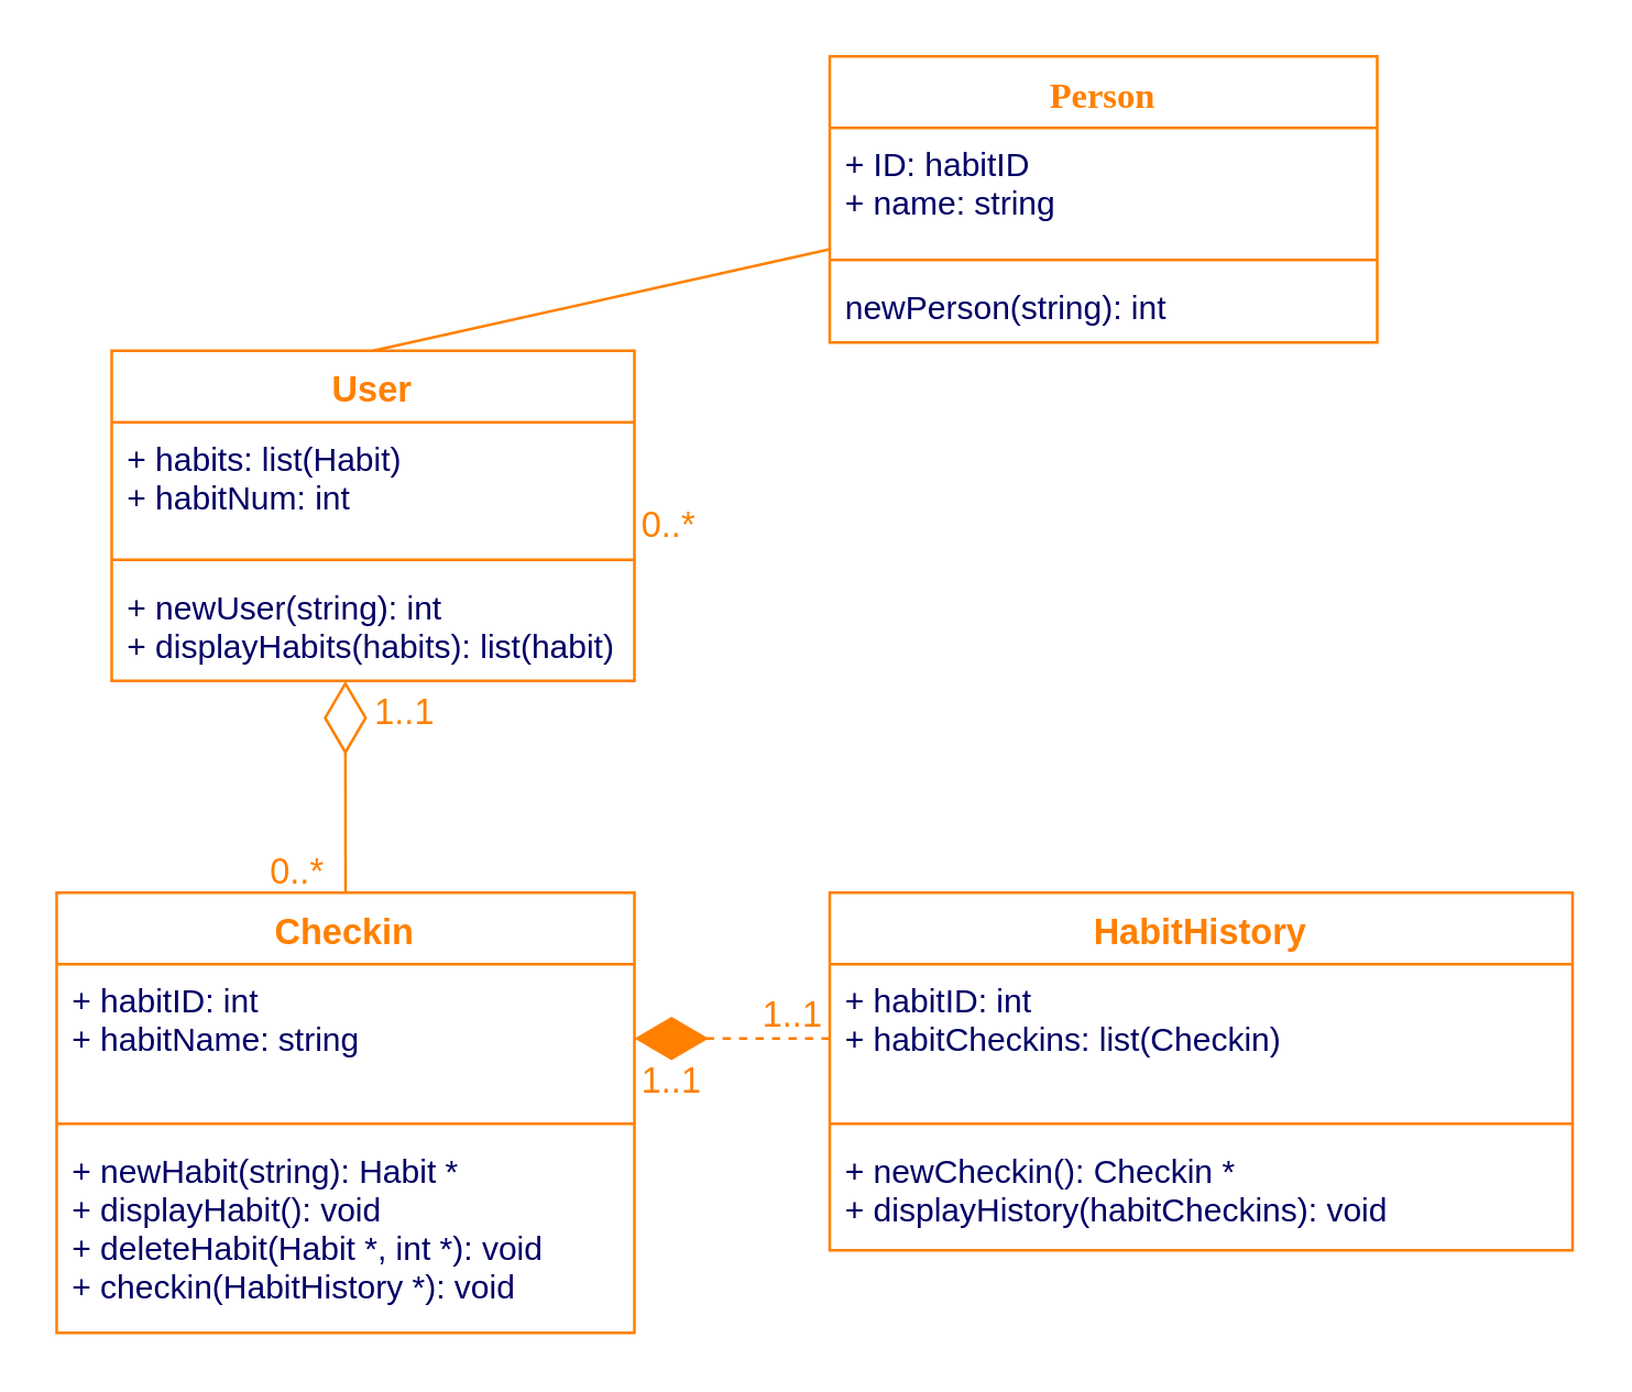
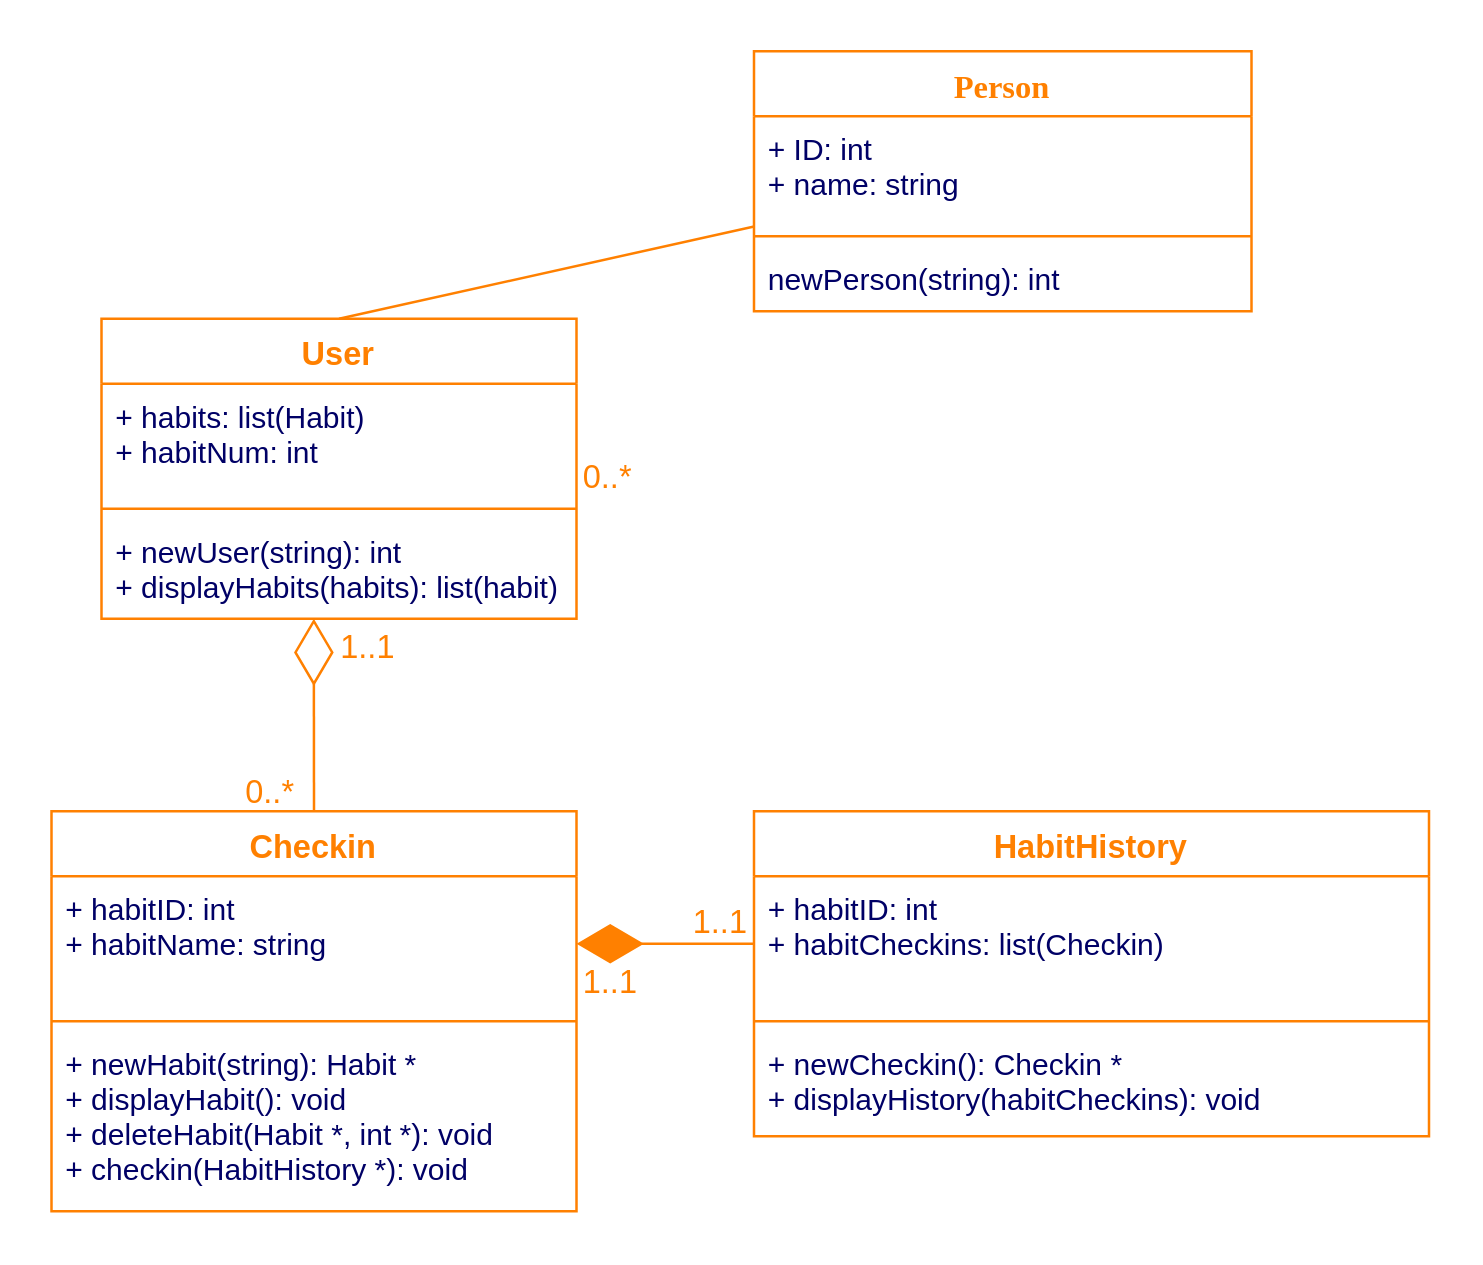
  <mxCell id="0" />
  <mxCell id="1" parent="0" />
  <mxCell id="2" value="Checkin" style="swimlane;fontStyle=1;align=center;verticalAlign=top;childLayout=stackLayout;horizontal=1;startSize=26;horizontalStack=0;resizeParent=1;resizeParentMax=0;resizeLast=0;collapsible=1;marginBottom=0;swimlaneFillColor=#ffffff;strokeColor=#FF8000;strokeWidth=1;fillColor=none;fontSize=13;fontColor=#FF8000;" parent="1" vertex="1"><mxGeometry x="20" y="324" width="210" height="160" as="geometry"><mxRectangle x="10" y="120" width="60" height="26" as="alternateBounds" /></mxGeometry></mxCell>
  <mxCell id="3" value="+ habitID: int&#10;+ habitName: string" style="text;strokeColor=none;fillColor=none;align=left;verticalAlign=top;spacingLeft=4;spacingRight=4;overflow=hidden;rotatable=0;points=[[0,0.5],[1,0.5]];portConstraint=eastwest;fontColor=#000066;" parent="2" vertex="1"><mxGeometry y="26" width="210" height="54" as="geometry" /></mxCell>
  <mxCell id="4" value="" style="line;strokeWidth=1;fillColor=none;align=left;verticalAlign=middle;spacingTop=-1;spacingLeft=3;spacingRight=3;rotatable=0;labelPosition=right;points=[];portConstraint=eastwest;fontColor=#000066;strokeColor=#FF8000;" parent="2" vertex="1"><mxGeometry y="80" width="210" height="8" as="geometry" /></mxCell>
  <mxCell id="5" value="+ newHabit(string): Habit *&#10;+ displayHabit(): void&#10;+ deleteHabit(Habit *, int *): void&#10;+ checkin(HabitHistory *): void" style="text;strokeColor=none;fillColor=none;align=left;verticalAlign=top;spacingLeft=4;spacingRight=4;overflow=hidden;rotatable=0;points=[[0,0.5],[1,0.5]];portConstraint=eastwest;fontColor=#000066;" parent="2" vertex="1"><mxGeometry y="88" width="210" height="72" as="geometry" /></mxCell>
  <mxCell id="6" value="" style="endArrow=diamondThin;endFill=0;endSize=24;html=1;strokeColor=#FF8000;fontSize=13;fontColor=#000066;exitX=0.5;exitY=0;entryX=0.447;entryY=1;entryPerimeter=0;" parent="1" source="2" target="19" edge="1"><mxGeometry width="160" relative="1" as="geometry"><mxPoint x="40" y="506" as="sourcePoint" /><mxPoint x="124" y="256" as="targetPoint" /></mxGeometry></mxCell>
- <mxCell id="7" value="" style="endArrow=diamondThin;endFill=1;endSize=24;html=1;strokeColor=#FF8000;fontSize=13;fontColor=#000066;exitX=0;exitY=0.5;dashed=1;" parent="1" source="13" target="3" edge="1"><mxGeometry width="160" relative="1" as="geometry"><mxPoint x="246" y="364" as="sourcePoint" /><mxPoint x="190" y="365" as="targetPoint" /></mxGeometry></mxCell>
+ <mxCell id="7" value="" style="endArrow=diamondThin;endFill=1;endSize=24;html=1;strokeColor=#FF8000;fontSize=13;fontColor=#000066;exitX=0;exitY=0.5;" parent="1" source="13" target="3" edge="1"><mxGeometry width="160" relative="1" as="geometry"><mxPoint x="246" y="364" as="sourcePoint" /><mxPoint x="190" y="365" as="targetPoint" /></mxGeometry></mxCell>
  <mxCell id="8" value="1..1" style="text;html=1;resizable=0;points=[];autosize=1;align=left;verticalAlign=top;spacingTop=-4;fontSize=13;fontColor=#000066;" parent="1" vertex="1"><mxGeometry x="130" y="204" width="40" height="20" as="geometry" /></mxCell>
  <mxCell id="9" value="0..*" style="text;html=1;resizable=0;points=[];autosize=1;align=left;verticalAlign=top;spacingTop=-4;fontSize=13;fontColor=#FF8000;" parent="1" vertex="1"><mxGeometry x="96" y="306" width="40" height="20" as="geometry" /></mxCell>
  <mxCell id="10" value="1..1" style="text;html=1;resizable=0;points=[];autosize=1;align=left;verticalAlign=top;spacingTop=-4;fontSize=13;fontColor=#FF8000;" parent="1" vertex="1"><mxGeometry x="275" y="358" width="40" height="20" as="geometry" /></mxCell>
  <mxCell id="11" value="1..1" style="text;html=1;resizable=0;points=[];autosize=1;align=left;verticalAlign=top;spacingTop=-4;fontSize=13;fontColor=#FF8000;" parent="1" vertex="1"><mxGeometry x="231" y="382" width="40" height="20" as="geometry" /></mxCell>
  <mxCell id="12" value="HabitHistory" style="swimlane;fontStyle=1;align=center;verticalAlign=top;childLayout=stackLayout;horizontal=1;startSize=26;horizontalStack=0;resizeParent=1;resizeParentMax=0;resizeLast=0;collapsible=1;marginBottom=0;swimlaneFillColor=#ffffff;strokeColor=#FF8000;strokeWidth=1;fillColor=none;fontSize=13;fontColor=#FF8000;" parent="1" vertex="1"><mxGeometry x="301" y="324" width="270" height="130" as="geometry" /></mxCell>
  <mxCell id="13" value="+ habitID: int&#10;+ habitCheckins: list(Checkin)" style="text;strokeColor=none;fillColor=none;align=left;verticalAlign=top;spacingLeft=4;spacingRight=4;overflow=hidden;rotatable=0;points=[[0,0.5],[1,0.5]];portConstraint=eastwest;fontColor=#000066;" parent="12" vertex="1"><mxGeometry y="26" width="270" height="54" as="geometry" /></mxCell>
  <mxCell id="14" value="" style="line;strokeWidth=1;fillColor=none;align=left;verticalAlign=middle;spacingTop=-1;spacingLeft=3;spacingRight=3;rotatable=0;labelPosition=right;points=[];portConstraint=eastwest;fontColor=#000066;strokeColor=#FF8000;" parent="12" vertex="1"><mxGeometry y="80" width="270" height="8" as="geometry" /></mxCell>
  <mxCell id="15" value="+ newCheckin(): Checkin *&#10;+ displayHistory(habitCheckins): void" style="text;strokeColor=none;fillColor=none;align=left;verticalAlign=top;spacingLeft=4;spacingRight=4;overflow=hidden;rotatable=0;points=[[0,0.5],[1,0.5]];portConstraint=eastwest;fontColor=#000066;" parent="12" vertex="1"><mxGeometry y="88" width="270" height="42" as="geometry" /></mxCell>
  <mxCell id="16" value="User" style="swimlane;fontStyle=1;align=center;verticalAlign=top;childLayout=stackLayout;horizontal=1;startSize=26;horizontalStack=0;resizeParent=1;resizeParentMax=0;resizeLast=0;collapsible=1;marginBottom=0;swimlaneFillColor=#ffffff;strokeColor=#FF8000;strokeWidth=1;fillColor=none;fontSize=13;fontColor=#FF8000;" parent="1" vertex="1"><mxGeometry x="40" y="127" width="190" height="120" as="geometry" /></mxCell>
  <mxCell id="17" value="+ habits: list(Habit)&#10;+ habitNum: int" style="text;strokeColor=none;fillColor=none;align=left;verticalAlign=top;spacingLeft=4;spacingRight=4;overflow=hidden;rotatable=0;points=[[0,0.5],[1,0.5]];portConstraint=eastwest;fontColor=#000066;" parent="16" vertex="1"><mxGeometry y="26" width="190" height="46" as="geometry" /></mxCell>
  <mxCell id="18" value="" style="line;strokeWidth=1;fillColor=none;align=left;verticalAlign=middle;spacingTop=-1;spacingLeft=3;spacingRight=3;rotatable=0;labelPosition=right;points=[];portConstraint=eastwest;fontColor=#000066;strokeColor=#FF8000;" parent="16" vertex="1"><mxGeometry y="72" width="190" height="8" as="geometry" /></mxCell>
  <mxCell id="19" value="+ newUser(string): int&#10;+ displayHabits(habits): list(habit)" style="text;strokeColor=none;fillColor=none;align=left;verticalAlign=top;spacingLeft=4;spacingRight=4;overflow=hidden;rotatable=0;points=[[0,0.5],[1,0.5]];portConstraint=eastwest;fontColor=#000066;" parent="16" vertex="1"><mxGeometry y="80" width="190" height="40" as="geometry" /></mxCell>
  <mxCell id="20" value="1..1" style="text;html=1;resizable=0;points=[];autosize=1;align=left;verticalAlign=top;spacingTop=-4;fontSize=13;fontColor=#FF8000;" parent="1" vertex="1"><mxGeometry x="134" y="248" width="40" height="20" as="geometry" /></mxCell>
  <mxCell id="21" value="" style="endArrow=none;endSize=16;endFill=0;html=1;strokeColor=#FF8000;fontSize=13;fontColor=#000066;exitX=0.5;exitY=0;" parent="1" source="16" target="24" edge="1"><mxGeometry width="160" relative="1" as="geometry"><mxPoint x="270" y="216" as="sourcePoint" /><mxPoint x="300" y="65" as="targetPoint" /></mxGeometry></mxCell>
  <mxCell id="22" value="0..*" style="text;html=1;resizable=0;points=[];autosize=1;align=left;verticalAlign=top;spacingTop=-4;fontSize=13;fontColor=#FF8000;" parent="1" vertex="1"><mxGeometry x="231" y="180" width="40" height="20" as="geometry" /></mxCell>
  <mxCell id="23" value="Person" style="swimlane;fontStyle=1;align=center;verticalAlign=top;childLayout=stackLayout;horizontal=1;startSize=26;horizontalStack=0;resizeParent=1;resizeParentMax=0;resizeLast=0;collapsible=1;marginBottom=0;swimlaneFillColor=#ffffff;strokeColor=#FF8000;fillColor=#ffffff;fontFamily=Tahoma;fontSize=13;fontColor=#FF8000;" parent="1" vertex="1"><mxGeometry x="301" y="20" width="199" height="104" as="geometry" /></mxCell>
- <mxCell id="24" value="+ ID: habitID&#10;+ name: string" style="text;strokeColor=none;fillColor=none;align=left;verticalAlign=top;spacingLeft=4;spacingRight=4;overflow=hidden;rotatable=0;points=[[0,0.5],[1,0.5]];portConstraint=eastwest;fontColor=#000066;" parent="23" vertex="1"><mxGeometry y="26" width="199" height="44" as="geometry" /></mxCell>
+ <mxCell id="24" value="+ ID: int&#10;+ name: string" style="text;strokeColor=none;fillColor=none;align=left;verticalAlign=top;spacingLeft=4;spacingRight=4;overflow=hidden;rotatable=0;points=[[0,0.5],[1,0.5]];portConstraint=eastwest;fontColor=#000066;" parent="23" vertex="1"><mxGeometry y="26" width="199" height="44" as="geometry" /></mxCell>
  <mxCell id="25" value="" style="line;strokeWidth=1;fillColor=none;align=left;verticalAlign=middle;spacingTop=-1;spacingLeft=3;spacingRight=3;rotatable=0;labelPosition=right;points=[];portConstraint=eastwest;fontColor=#FF8000;strokeColor=#FF8000;" parent="23" vertex="1"><mxGeometry y="70" width="199" height="8" as="geometry" /></mxCell>
  <mxCell id="26" value="newPerson(string): int" style="text;strokeColor=none;fillColor=none;align=left;verticalAlign=top;spacingLeft=4;spacingRight=4;overflow=hidden;rotatable=0;points=[[0,0.5],[1,0.5]];portConstraint=eastwest;fontColor=#000066;" parent="23" vertex="1"><mxGeometry y="78" width="199" height="26" as="geometry" /></mxCell>
